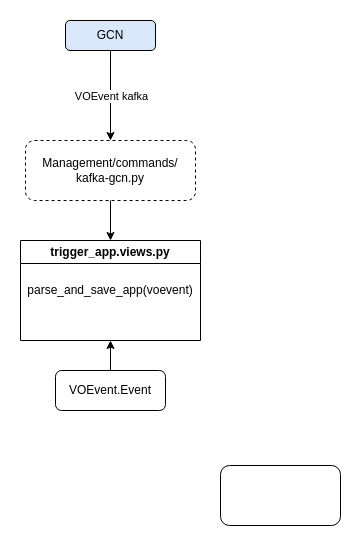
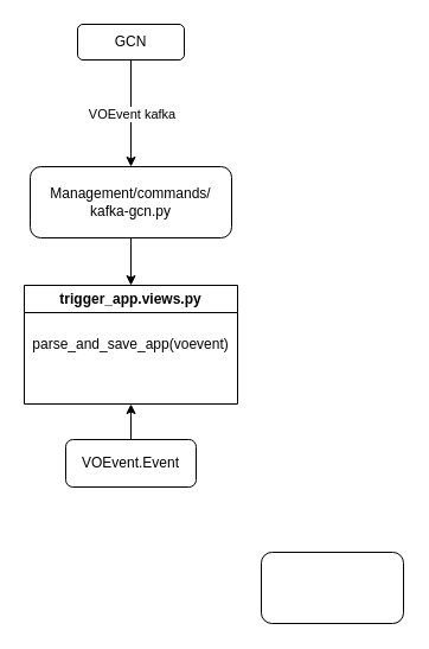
  <mxCell id="0" />
  <mxCell id="1" parent="0" />
- <mxCell id="2" value="GCN" style="rounded=1;whiteSpace=wrap;html=1;fillColor=#dae8fc;" vertex="1" parent="1"><mxGeometry x="65" y="20" width="90" height="30" as="geometry" /></mxCell>
- <mxCell id="3" value="Management/commands/&lt;div&gt;kafka-gcn.py&lt;/div&gt;" style="rounded=1;whiteSpace=wrap;html=1;dashed=1;" vertex="1" parent="1"><mxGeometry x="25" y="140" width="170" height="60" as="geometry" /></mxCell>
+ <mxCell id="2" value="GCN" style="rounded=1;whiteSpace=wrap;html=1;" vertex="1" parent="1"><mxGeometry x="65" y="20" width="90" height="30" as="geometry" /></mxCell>
+ <mxCell id="3" value="Management/commands/&lt;div&gt;kafka-gcn.py&lt;/div&gt;" style="rounded=1;whiteSpace=wrap;html=1;" vertex="1" parent="1"><mxGeometry x="25" y="140" width="170" height="60" as="geometry" /></mxCell>
  <mxCell id="4" value="" style="endArrow=classic;html=1;rounded=0;exitX=0.5;exitY=1;exitDx=0;exitDy=0;entryX=0.5;entryY=0;entryDx=0;entryDy=0;" edge="1" parent="1" source="2" target="3"><mxGeometry relative="1" as="geometry"><mxPoint x="260" y="100" as="sourcePoint" /><mxPoint x="350" y="280" as="targetPoint" /></mxGeometry></mxCell>
  <mxCell id="5" value="VOEvent kafka" style="edgeLabel;resizable=0;html=1;;align=center;verticalAlign=middle;" connectable="0" vertex="1" parent="4"><mxGeometry relative="1" as="geometry" /></mxCell>
  <mxCell id="6" value="trigger_app.views.py" style="swimlane;whiteSpace=wrap;html=1;" vertex="1" parent="1"><mxGeometry x="20" y="240" width="180" height="100" as="geometry" /></mxCell>
  <mxCell id="7" value="parse_and_save_app(voevent)" style="text;html=1;align=center;verticalAlign=middle;whiteSpace=wrap;rounded=0;" vertex="1" parent="6"><mxGeometry x="10" y="30" width="160" height="40" as="geometry" /></mxCell>
  <mxCell id="8" style="edgeStyle=orthogonalEdgeStyle;rounded=0;orthogonalLoop=1;jettySize=auto;html=1;entryX=0.5;entryY=1;entryDx=0;entryDy=0;" edge="1" parent="1" source="9" target="6"><mxGeometry relative="1" as="geometry" /></mxCell>
  <mxCell id="9" value="VOEvent.Event" style="rounded=1;whiteSpace=wrap;html=1;" vertex="1" parent="1"><mxGeometry x="55" y="370" width="110" height="40" as="geometry" /></mxCell>
  <mxCell id="10" value="" style="rounded=1;whiteSpace=wrap;html=1;" vertex="1" parent="1"><mxGeometry x="220" y="465" width="120" height="60" as="geometry" /></mxCell>
  <mxCell id="11" style="edgeStyle=orthogonalEdgeStyle;rounded=0;orthogonalLoop=1;jettySize=auto;html=1;entryX=0.5;entryY=0;entryDx=0;entryDy=0;" edge="1" parent="1" source="3" target="6"><mxGeometry relative="1" as="geometry" /></mxCell>
